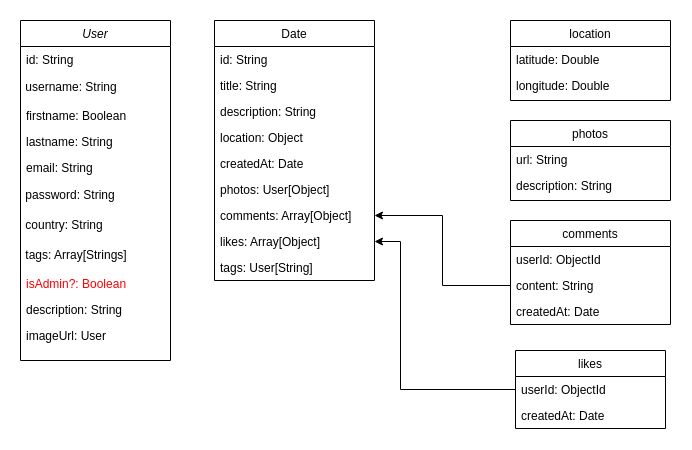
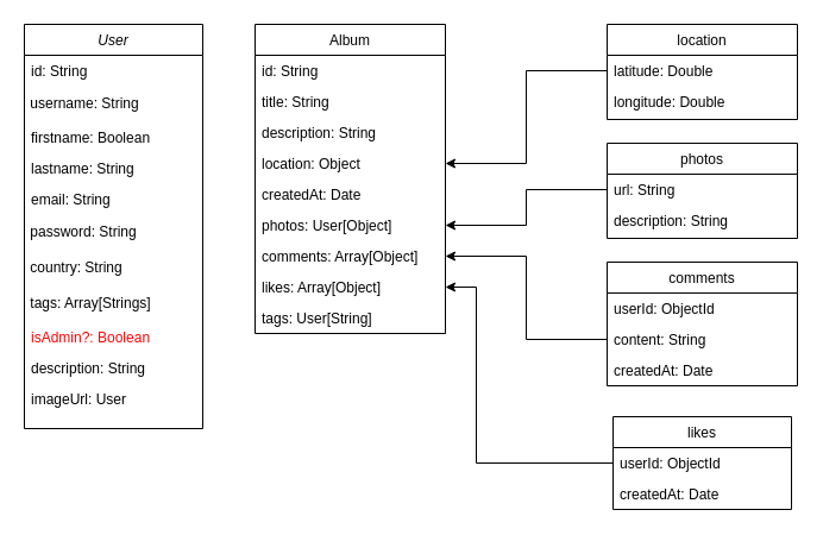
  <mxCell id="0" />
  <mxCell id="1" parent="0" />
  <mxCell id="2" value="User" style="swimlane;fontStyle=2;align=center;verticalAlign=top;childLayout=stackLayout;horizontal=1;startSize=26;horizontalStack=0;resizeParent=1;resizeLast=0;collapsible=1;marginBottom=0;rounded=0;shadow=0;strokeWidth=1;" parent="1" vertex="1"><mxGeometry x="20" y="20" width="150" height="340" as="geometry"><mxRectangle x="230" y="140" width="160" height="26" as="alternateBounds" /></mxGeometry></mxCell>
  <mxCell id="3" value="id: String" style="text;align=left;verticalAlign=top;spacingLeft=4;spacingRight=4;overflow=hidden;rotatable=0;points=[[0,0.5],[1,0.5]];portConstraint=eastwest;" parent="2" vertex="1"><mxGeometry y="26" width="150" height="26" as="geometry" /></mxCell>
  <mxCell id="4" value="&amp;nbsp;username: String" style="text;strokeColor=none;align=left;fillColor=none;html=1;verticalAlign=middle;whiteSpace=wrap;rounded=0;" parent="2" vertex="1"><mxGeometry y="52" width="150" height="30" as="geometry" /></mxCell>
  <mxCell id="5" value="firstname: Boolean" style="text;align=left;verticalAlign=top;spacingLeft=4;spacingRight=4;overflow=hidden;rotatable=0;points=[[0,0.5],[1,0.5]];portConstraint=eastwest;rounded=0;shadow=0;html=0;" parent="2" vertex="1"><mxGeometry y="82" width="150" height="26" as="geometry" /></mxCell>
  <mxCell id="6" value="lastname: String" style="text;align=left;verticalAlign=top;spacingLeft=4;spacingRight=4;overflow=hidden;rotatable=0;points=[[0,0.5],[1,0.5]];portConstraint=eastwest;rounded=0;shadow=0;html=0;" parent="2" vertex="1"><mxGeometry y="108" width="150" height="26" as="geometry" /></mxCell>
  <mxCell id="7" value="email: String&#10;" style="text;align=left;verticalAlign=top;spacingLeft=4;spacingRight=4;overflow=hidden;rotatable=0;points=[[0,0.5],[1,0.5]];portConstraint=eastwest;rounded=0;shadow=0;html=0;" parent="2" vertex="1"><mxGeometry y="134" width="150" height="26" as="geometry" /></mxCell>
  <mxCell id="8" value="&amp;nbsp;password: String" style="text;strokeColor=none;align=left;fillColor=none;html=1;verticalAlign=middle;whiteSpace=wrap;rounded=0;" parent="2" vertex="1"><mxGeometry y="160" width="150" height="30" as="geometry" /></mxCell>
  <mxCell id="9" value="&amp;nbsp;country: String" style="text;strokeColor=none;align=left;fillColor=none;html=1;verticalAlign=middle;whiteSpace=wrap;rounded=0;" parent="2" vertex="1"><mxGeometry y="190" width="150" height="30" as="geometry" /></mxCell>
  <mxCell id="10" value="&amp;nbsp;tags: Array[Strings]" style="text;strokeColor=none;align=left;fillColor=none;html=1;verticalAlign=middle;whiteSpace=wrap;rounded=0;" parent="2" vertex="1"><mxGeometry y="220" width="150" height="30" as="geometry" /></mxCell>
  <mxCell id="11" value="isAdmin?: Boolean" style="text;align=left;verticalAlign=top;spacingLeft=4;spacingRight=4;overflow=hidden;rotatable=0;points=[[0,0.5],[1,0.5]];portConstraint=eastwest;rounded=0;shadow=0;html=0;fontColor=#FF0000;" parent="2" vertex="1"><mxGeometry y="250" width="150" height="26" as="geometry" /></mxCell>
  <mxCell id="12" value="description: String" style="text;align=left;verticalAlign=top;spacingLeft=4;spacingRight=4;overflow=hidden;rotatable=0;points=[[0,0.5],[1,0.5]];portConstraint=eastwest;rounded=0;shadow=0;html=0;" parent="2" vertex="1"><mxGeometry y="276" width="150" height="26" as="geometry" /></mxCell>
  <mxCell id="13" value="imageUrl: User" style="text;align=left;verticalAlign=top;spacingLeft=4;spacingRight=4;overflow=hidden;rotatable=0;points=[[0,0.5],[1,0.5]];portConstraint=eastwest;rounded=0;shadow=0;html=0;" parent="2" vertex="1"><mxGeometry y="302" width="150" height="26" as="geometry" /></mxCell>
- <mxCell id="14" value="Date" style="swimlane;fontStyle=0;align=center;verticalAlign=top;childLayout=stackLayout;horizontal=1;startSize=26;horizontalStack=0;resizeParent=1;resizeLast=0;collapsible=1;marginBottom=0;rounded=0;shadow=0;strokeWidth=1;" parent="1" vertex="1"><mxGeometry x="214" y="20" width="160" height="260" as="geometry"><mxRectangle x="550" y="140" width="160" height="26" as="alternateBounds" /></mxGeometry></mxCell>
+ <mxCell id="14" value="Album" style="swimlane;fontStyle=0;align=center;verticalAlign=top;childLayout=stackLayout;horizontal=1;startSize=26;horizontalStack=0;resizeParent=1;resizeLast=0;collapsible=1;marginBottom=0;rounded=0;shadow=0;strokeWidth=1;" parent="1" vertex="1"><mxGeometry x="214" y="20" width="160" height="260" as="geometry"><mxRectangle x="550" y="140" width="160" height="26" as="alternateBounds" /></mxGeometry></mxCell>
  <mxCell id="15" value="id: String" style="text;align=left;verticalAlign=top;spacingLeft=4;spacingRight=4;overflow=hidden;rotatable=0;points=[[0,0.5],[1,0.5]];portConstraint=eastwest;" parent="14" vertex="1"><mxGeometry y="26" width="160" height="26" as="geometry" /></mxCell>
  <mxCell id="16" value="title: String" style="text;align=left;verticalAlign=top;spacingLeft=4;spacingRight=4;overflow=hidden;rotatable=0;points=[[0,0.5],[1,0.5]];portConstraint=eastwest;rounded=0;shadow=0;html=0;" parent="14" vertex="1"><mxGeometry y="52" width="160" height="26" as="geometry" /></mxCell>
  <mxCell id="17" value="description: String" style="text;align=left;verticalAlign=top;spacingLeft=4;spacingRight=4;overflow=hidden;rotatable=0;points=[[0,0.5],[1,0.5]];portConstraint=eastwest;rounded=0;shadow=0;html=0;" parent="14" vertex="1"><mxGeometry y="78" width="160" height="26" as="geometry" /></mxCell>
  <mxCell id="18" value="location: Object" style="text;align=left;verticalAlign=top;spacingLeft=4;spacingRight=4;overflow=hidden;rotatable=0;points=[[0,0.5],[1,0.5]];portConstraint=eastwest;rounded=0;shadow=0;html=0;" parent="14" vertex="1"><mxGeometry y="104" width="160" height="26" as="geometry" /></mxCell>
  <mxCell id="19" value="createdAt: Date" style="text;align=left;verticalAlign=top;spacingLeft=4;spacingRight=4;overflow=hidden;rotatable=0;points=[[0,0.5],[1,0.5]];portConstraint=eastwest;rounded=0;shadow=0;html=0;" parent="14" vertex="1"><mxGeometry y="130" width="160" height="26" as="geometry" /></mxCell>
  <mxCell id="20" value="photos: User[Object]" style="text;align=left;verticalAlign=top;spacingLeft=4;spacingRight=4;overflow=hidden;rotatable=0;points=[[0,0.5],[1,0.5]];portConstraint=eastwest;" parent="14" vertex="1"><mxGeometry y="156" width="160" height="26" as="geometry" /></mxCell>
  <mxCell id="21" value="comments: Array[Object]" style="text;align=left;verticalAlign=top;spacingLeft=4;spacingRight=4;overflow=hidden;rotatable=0;points=[[0,0.5],[1,0.5]];portConstraint=eastwest;" parent="14" vertex="1"><mxGeometry y="182" width="160" height="26" as="geometry" /></mxCell>
  <mxCell id="22" value="likes: Array[Object]" style="text;align=left;verticalAlign=top;spacingLeft=4;spacingRight=4;overflow=hidden;rotatable=0;points=[[0,0.5],[1,0.5]];portConstraint=eastwest;" parent="14" vertex="1"><mxGeometry y="208" width="160" height="26" as="geometry" /></mxCell>
  <mxCell id="23" value="tags: User[String]" style="text;align=left;verticalAlign=top;spacingLeft=4;spacingRight=4;overflow=hidden;rotatable=0;points=[[0,0.5],[1,0.5]];portConstraint=eastwest;" parent="14" vertex="1"><mxGeometry y="234" width="160" height="26" as="geometry" /></mxCell>
  <mxCell id="24" value="location" style="swimlane;fontStyle=0;align=center;verticalAlign=top;childLayout=stackLayout;horizontal=1;startSize=26;horizontalStack=0;resizeParent=1;resizeLast=0;collapsible=1;marginBottom=0;rounded=0;shadow=0;strokeWidth=1;" parent="1" vertex="1"><mxGeometry x="510" y="20" width="160" height="80" as="geometry"><mxRectangle x="550" y="140" width="160" height="26" as="alternateBounds" /></mxGeometry></mxCell>
  <mxCell id="25" value="latitude: Double" style="text;align=left;verticalAlign=top;spacingLeft=4;spacingRight=4;overflow=hidden;rotatable=0;points=[[0,0.5],[1,0.5]];portConstraint=eastwest;" parent="24" vertex="1"><mxGeometry y="26" width="160" height="26" as="geometry" /></mxCell>
  <mxCell id="26" value="longitude: Double" style="text;align=left;verticalAlign=top;spacingLeft=4;spacingRight=4;overflow=hidden;rotatable=0;points=[[0,0.5],[1,0.5]];portConstraint=eastwest;rounded=0;shadow=0;html=0;" parent="24" vertex="1"><mxGeometry y="52" width="160" height="26" as="geometry" /></mxCell>
+ <mxCell id="27" style="edgeStyle=orthogonalEdgeStyle;rounded=0;orthogonalLoop=1;jettySize=auto;html=1;exitX=0;exitY=0.5;exitDx=0;exitDy=0;entryX=1;entryY=0.5;entryDx=0;entryDy=0;" parent="1" source="25" target="18" edge="1"><mxGeometry relative="1" as="geometry" /></mxCell>
  <mxCell id="28" value="photos" style="swimlane;fontStyle=0;align=center;verticalAlign=top;childLayout=stackLayout;horizontal=1;startSize=26;horizontalStack=0;resizeParent=1;resizeLast=0;collapsible=1;marginBottom=0;rounded=0;shadow=0;strokeWidth=1;" parent="1" vertex="1"><mxGeometry x="510" y="120" width="160" height="80" as="geometry"><mxRectangle x="550" y="140" width="160" height="26" as="alternateBounds" /></mxGeometry></mxCell>
  <mxCell id="29" value="url: String" style="text;align=left;verticalAlign=top;spacingLeft=4;spacingRight=4;overflow=hidden;rotatable=0;points=[[0,0.5],[1,0.5]];portConstraint=eastwest;" parent="28" vertex="1"><mxGeometry y="26" width="160" height="26" as="geometry" /></mxCell>
  <mxCell id="30" value="description: String" style="text;align=left;verticalAlign=top;spacingLeft=4;spacingRight=4;overflow=hidden;rotatable=0;points=[[0,0.5],[1,0.5]];portConstraint=eastwest;rounded=0;shadow=0;html=0;" parent="28" vertex="1"><mxGeometry y="52" width="160" height="26" as="geometry" /></mxCell>
+ <mxCell id="31" style="edgeStyle=orthogonalEdgeStyle;rounded=0;orthogonalLoop=1;jettySize=auto;html=1;exitX=0;exitY=0.5;exitDx=0;exitDy=0;entryX=1;entryY=0.5;entryDx=0;entryDy=0;" parent="1" source="29" target="20" edge="1"><mxGeometry relative="1" as="geometry" /></mxCell>
  <mxCell id="32" value="comments" style="swimlane;fontStyle=0;align=center;verticalAlign=top;childLayout=stackLayout;horizontal=1;startSize=26;horizontalStack=0;resizeParent=1;resizeLast=0;collapsible=1;marginBottom=0;rounded=0;shadow=0;strokeWidth=1;" parent="1" vertex="1"><mxGeometry x="510" y="220" width="160" height="104" as="geometry"><mxRectangle x="550" y="140" width="160" height="26" as="alternateBounds" /></mxGeometry></mxCell>
  <mxCell id="33" value="userId: ObjectId" style="text;align=left;verticalAlign=top;spacingLeft=4;spacingRight=4;overflow=hidden;rotatable=0;points=[[0,0.5],[1,0.5]];portConstraint=eastwest;" parent="32" vertex="1"><mxGeometry y="26" width="160" height="26" as="geometry" /></mxCell>
  <mxCell id="34" value="content: String" style="text;align=left;verticalAlign=top;spacingLeft=4;spacingRight=4;overflow=hidden;rotatable=0;points=[[0,0.5],[1,0.5]];portConstraint=eastwest;rounded=0;shadow=0;html=0;" parent="32" vertex="1"><mxGeometry y="52" width="160" height="26" as="geometry" /></mxCell>
  <mxCell id="35" value="createdAt: Date" style="text;align=left;verticalAlign=top;spacingLeft=4;spacingRight=4;overflow=hidden;rotatable=0;points=[[0,0.5],[1,0.5]];portConstraint=eastwest;rounded=0;shadow=0;html=0;" parent="32" vertex="1"><mxGeometry y="78" width="160" height="26" as="geometry" /></mxCell>
  <mxCell id="36" value="likes" style="swimlane;fontStyle=0;align=center;verticalAlign=top;childLayout=stackLayout;horizontal=1;startSize=26;horizontalStack=0;resizeParent=1;resizeLast=0;collapsible=1;marginBottom=0;rounded=0;shadow=0;strokeWidth=1;" parent="1" vertex="1"><mxGeometry x="515" y="350" width="150" height="78" as="geometry"><mxRectangle x="550" y="140" width="160" height="26" as="alternateBounds" /></mxGeometry></mxCell>
  <mxCell id="37" value="userId: ObjectId" style="text;align=left;verticalAlign=top;spacingLeft=4;spacingRight=4;overflow=hidden;rotatable=0;points=[[0,0.5],[1,0.5]];portConstraint=eastwest;" parent="36" vertex="1"><mxGeometry y="26" width="150" height="26" as="geometry" /></mxCell>
  <mxCell id="38" value="createdAt: Date" style="text;align=left;verticalAlign=top;spacingLeft=4;spacingRight=4;overflow=hidden;rotatable=0;points=[[0,0.5],[1,0.5]];portConstraint=eastwest;rounded=0;shadow=0;html=0;" parent="36" vertex="1"><mxGeometry y="52" width="150" height="26" as="geometry" /></mxCell>
  <mxCell id="39" style="edgeStyle=orthogonalEdgeStyle;rounded=0;orthogonalLoop=1;jettySize=auto;html=1;exitX=0;exitY=0.5;exitDx=0;exitDy=0;entryX=1;entryY=0.5;entryDx=0;entryDy=0;" parent="1" source="34" target="21" edge="1"><mxGeometry relative="1" as="geometry" /></mxCell>
  <mxCell id="40" style="edgeStyle=orthogonalEdgeStyle;rounded=0;orthogonalLoop=1;jettySize=auto;html=1;exitX=0;exitY=0.5;exitDx=0;exitDy=0;entryX=1;entryY=0.5;entryDx=0;entryDy=0;" parent="1" source="37" target="22" edge="1"><mxGeometry relative="1" as="geometry"><Array as="points"><mxPoint x="400" y="389" /><mxPoint x="400" y="241" /></Array></mxGeometry></mxCell>
